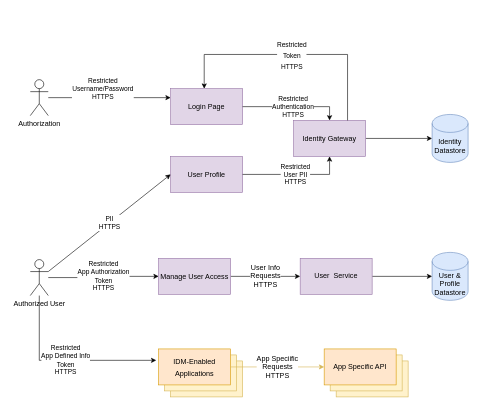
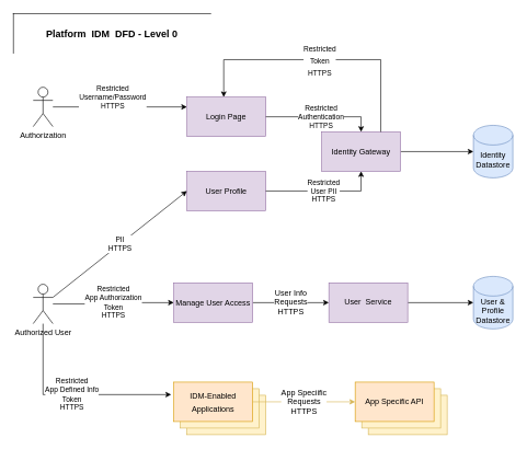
  <mxCell id="0" />
  <mxCell id="1" parent="0" />
  <mxCell id="2" value="&lt;font style=&quot;font-size: 12px;&quot;&gt;App-Specific&lt;br&gt;Tools&lt;/font&gt;" style="rounded=0;whiteSpace=wrap;html=1;strokeWidth=1;fontSize=17;fillColor=#fff2cc;strokeColor=#d6b656;" parent="1" vertex="1"><mxGeometry x="284" y="601" width="120" height="60" as="geometry" /></mxCell>
  <mxCell id="3" value="Authorized User" style="shape=umlActor;verticalLabelPosition=bottom;verticalAlign=top;html=1;outlineConnect=0;" parent="1" vertex="1"><mxGeometry x="50" y="432" width="30" height="60" as="geometry" /></mxCell>
+ <mxCell id="4" value="&lt;b&gt;&lt;font style=&quot;font-size: 15px;&quot;&gt;Platform&amp;nbsp; IDM&amp;nbsp; DFD - Level 0&lt;/font&gt;&lt;/b&gt;" style="shape=partialRectangle;whiteSpace=wrap;html=1;bottom=0;right=0;fillColor=none;" parent="1" vertex="1"><mxGeometry x="20" y="20" width="300" height="60" as="geometry" /></mxCell>
  <mxCell id="5" value="" style="edgeStyle=orthogonalEdgeStyle;rounded=0;orthogonalLoop=1;jettySize=auto;html=1;" edge="1" parent="1" source="6" target="20"><mxGeometry relative="1" as="geometry" /></mxCell>
  <mxCell id="6" value="&lt;font style=&quot;font-size: 12px;&quot;&gt;Identity Gateway&lt;/font&gt;" style="rounded=0;whiteSpace=wrap;html=1;strokeWidth=1;fontSize=17;fillColor=#e1d5e7;strokeColor=#9673a6;" parent="1" vertex="1"><mxGeometry x="489" y="200" width="120" height="60" as="geometry" /></mxCell>
  <mxCell id="7" value="User Info&lt;br&gt;Requests&lt;br&gt;HTTPS" style="edgeStyle=orthogonalEdgeStyle;rounded=0;orthogonalLoop=1;jettySize=auto;html=1;fontSize=12;startArrow=none;startFill=0;endArrow=classic;endFill=1;" parent="1" source="8" target="12" edge="1"><mxGeometry relative="1" as="geometry" /></mxCell>
  <mxCell id="8" value="&lt;font style=&quot;font-size: 12px;&quot;&gt;Manage User Access&lt;/font&gt;" style="rounded=0;whiteSpace=wrap;html=1;strokeWidth=1;fontSize=17;fillColor=#e1d5e7;strokeColor=#9673a6;" parent="1" vertex="1"><mxGeometry x="264" y="430" width="120" height="60" as="geometry" /></mxCell>
  <mxCell id="9" value="&lt;font style=&quot;font-size: 12px;&quot;&gt;App-Specific&lt;br&gt;Tools&lt;/font&gt;" style="rounded=0;whiteSpace=wrap;html=1;strokeWidth=1;fontSize=17;fillColor=#fff2cc;strokeColor=#d6b656;" parent="1" vertex="1"><mxGeometry x="274" y="591" width="120" height="60" as="geometry" /></mxCell>
  <mxCell id="10" value="&lt;font style=&quot;font-size: 12px;&quot;&gt;IDM-Enabled Applications&lt;br&gt;&lt;/font&gt;" style="rounded=0;whiteSpace=wrap;html=1;strokeWidth=1;fontSize=17;fillColor=#ffe6cc;strokeColor=#d79b00;" parent="1" vertex="1"><mxGeometry x="264" y="581" width="120" height="60" as="geometry" /></mxCell>
  <mxCell id="11" value="" style="edgeStyle=orthogonalEdgeStyle;rounded=0;orthogonalLoop=1;jettySize=auto;html=1;fontSize=12;startArrow=none;startFill=0;endArrow=classic;endFill=1;" parent="1" source="12" target="19" edge="1"><mxGeometry relative="1" as="geometry" /></mxCell>
  <mxCell id="12" value="User&amp;nbsp; Service" style="rounded=0;whiteSpace=wrap;html=1;strokeWidth=1;fontSize=12;fillColor=#e1d5e7;strokeColor=#9673a6;" parent="1" vertex="1"><mxGeometry x="500" y="430" width="120" height="60" as="geometry" /></mxCell>
  <mxCell id="13" value="Restricted&lt;br&gt;App Authorization&lt;br&gt;Token&lt;br&gt;HTTPS" style="endArrow=classic;html=1;rounded=0;entryX=0;entryY=0.5;entryDx=0;entryDy=0;edgeStyle=orthogonalEdgeStyle;" parent="1" source="3" target="8" edge="1"><mxGeometry x="0.006" width="50" height="50" relative="1" as="geometry"><mxPoint x="90" y="480" as="sourcePoint" /><mxPoint x="330" y="350" as="targetPoint" /><mxPoint as="offset" /></mxGeometry></mxCell>
  <mxCell id="14" value="Restricted&lt;br&gt;App Defined Info&lt;br&gt;Token&lt;br&gt;HTTPS" style="endArrow=classic;html=1;rounded=0;edgeStyle=orthogonalEdgeStyle;" parent="1" source="3" edge="1"><mxGeometry x="0.006" width="50" height="50" relative="1" as="geometry"><mxPoint x="90" y="472" as="sourcePoint" /><mxPoint x="260" y="600" as="targetPoint" /><mxPoint as="offset" /><Array as="points"><mxPoint x="65" y="600" /></Array></mxGeometry></mxCell>
  <mxCell id="15" value="User&amp;nbsp; Service" style="rounded=0;whiteSpace=wrap;html=1;strokeWidth=1;fontSize=12;fillColor=#fff2cc;strokeColor=#d6b656;" parent="1" vertex="1"><mxGeometry x="560" y="601" width="120" height="60" as="geometry" /></mxCell>
  <mxCell id="16" value="User&amp;nbsp; Service" style="rounded=0;whiteSpace=wrap;html=1;strokeWidth=1;fontSize=12;fillColor=#fff2cc;strokeColor=#d6b656;" parent="1" vertex="1"><mxGeometry x="550" y="591" width="120" height="60" as="geometry" /></mxCell>
  <mxCell id="17" value="App Specific API" style="rounded=0;whiteSpace=wrap;html=1;strokeWidth=1;fontSize=12;fillColor=#ffe6cc;strokeColor=#d79b00;" parent="1" vertex="1"><mxGeometry x="540" y="581" width="120" height="60" as="geometry" /></mxCell>
  <mxCell id="18" value="App Speciific&lt;br&gt;Requests&lt;br&gt;HTTPS" style="endArrow=classic;html=1;rounded=0;fontSize=12;entryX=0;entryY=0.5;entryDx=0;entryDy=0;exitX=1;exitY=0.5;exitDx=0;exitDy=0;fillColor=#fff2cc;strokeColor=#d6b656;" parent="1" source="10" target="17" edge="1"><mxGeometry width="50" height="50" relative="1" as="geometry"><mxPoint x="490" y="721" as="sourcePoint" /><mxPoint x="540" y="671" as="targetPoint" /></mxGeometry></mxCell>
  <mxCell id="19" value="User &amp;amp; Profile&lt;br&gt;Datastore" style="shape=cylinder3;whiteSpace=wrap;html=1;boundedLbl=1;backgroundOutline=1;size=15;strokeWidth=1;fontSize=12;fillColor=#dae8fc;strokeColor=#6c8ebf;" parent="1" vertex="1"><mxGeometry x="720" y="420" width="60" height="80" as="geometry" /></mxCell>
  <mxCell id="20" value="Identity&lt;br&gt;Datastore" style="shape=cylinder3;whiteSpace=wrap;html=1;boundedLbl=1;backgroundOutline=1;size=15;strokeWidth=1;fontSize=12;fillColor=#dae8fc;strokeColor=#6c8ebf;" parent="1" vertex="1"><mxGeometry x="720" y="190" width="60" height="80" as="geometry" /></mxCell>
  <mxCell id="21" value="Login Page" style="rounded=0;whiteSpace=wrap;html=1;fillColor=#e1d5e7;strokeColor=#9673a6;" vertex="1" parent="1"><mxGeometry x="284" y="147" width="120" height="60" as="geometry" /></mxCell>
  <mxCell id="22" value="User Profile" style="rounded=0;whiteSpace=wrap;html=1;fillColor=#e1d5e7;strokeColor=#9673a6;" vertex="1" parent="1"><mxGeometry x="284" y="260" width="120" height="60" as="geometry" /></mxCell>
  <mxCell id="23" value="Authorization" style="shape=umlActor;verticalLabelPosition=bottom;verticalAlign=top;html=1;outlineConnect=0;" vertex="1" parent="1"><mxGeometry x="50" y="132" width="30" height="60" as="geometry" /></mxCell>
  <mxCell id="24" value="Restricted&lt;br&gt;User PII&lt;br&gt;HTTPS" style="endArrow=classic;html=1;rounded=0;entryX=0.5;entryY=1;entryDx=0;entryDy=0;exitX=1;exitY=0.5;exitDx=0;exitDy=0;edgeStyle=orthogonalEdgeStyle;" edge="1" parent="1" source="22" target="6"><mxGeometry width="50" height="50" relative="1" as="geometry"><mxPoint x="214" y="320" as="sourcePoint" /><mxPoint x="264" y="270" as="targetPoint" /></mxGeometry></mxCell>
  <mxCell id="25" value="Restricted&lt;br&gt;Authentication&lt;br&gt;HTTPS" style="endArrow=classic;html=1;rounded=0;exitX=1;exitY=0.5;exitDx=0;exitDy=0;entryX=0.5;entryY=0;entryDx=0;entryDy=0;edgeStyle=orthogonalEdgeStyle;" edge="1" parent="1" source="21" target="6"><mxGeometry width="50" height="50" relative="1" as="geometry"><mxPoint x="484" y="160" as="sourcePoint" /><mxPoint x="534" y="110" as="targetPoint" /></mxGeometry></mxCell>
  <mxCell id="26" value="Restricted&lt;br&gt;Username/Password&lt;br&gt;HTTPS" style="endArrow=classic;html=1;rounded=0;entryX=0;entryY=0.25;entryDx=0;entryDy=0;edgeStyle=orthogonalEdgeStyle;" edge="1" parent="1" source="23" target="21"><mxGeometry x="0.109" y="27" width="50" height="50" relative="1" as="geometry"><mxPoint x="110" y="180" as="sourcePoint" /><mxPoint x="180" y="120" as="targetPoint" /><mxPoint x="-22" y="12" as="offset" /></mxGeometry></mxCell>
  <mxCell id="27" value="PII&lt;br&gt;HTTPS" style="endArrow=classic;html=1;rounded=0;entryX=0;entryY=0.5;entryDx=0;entryDy=0;exitX=1;exitY=0.333;exitDx=0;exitDy=0;exitPerimeter=0;" edge="1" parent="1" source="3" target="22"><mxGeometry width="50" height="50" relative="1" as="geometry"><mxPoint x="140" y="380" as="sourcePoint" /><mxPoint x="190" y="330" as="targetPoint" /></mxGeometry></mxCell>
  <mxCell id="28" value="&lt;font style=&quot;font-size: 11px;&quot;&gt;Restricted&lt;br&gt;Token&lt;br&gt;HTTPS&lt;br&gt;&lt;/font&gt;" style="endArrow=classic;html=1;rounded=0;fontSize=15;exitX=0.75;exitY=0;exitDx=0;exitDy=0;edgeStyle=orthogonalEdgeStyle;" edge="1" parent="1" source="6"><mxGeometry width="50" height="50" relative="1" as="geometry"><mxPoint x="540" y="130" as="sourcePoint" /><mxPoint x="340" y="147" as="targetPoint" /><Array as="points"><mxPoint x="579" y="90" /><mxPoint x="340" y="90" /><mxPoint x="340" y="147" /></Array></mxGeometry></mxCell>
